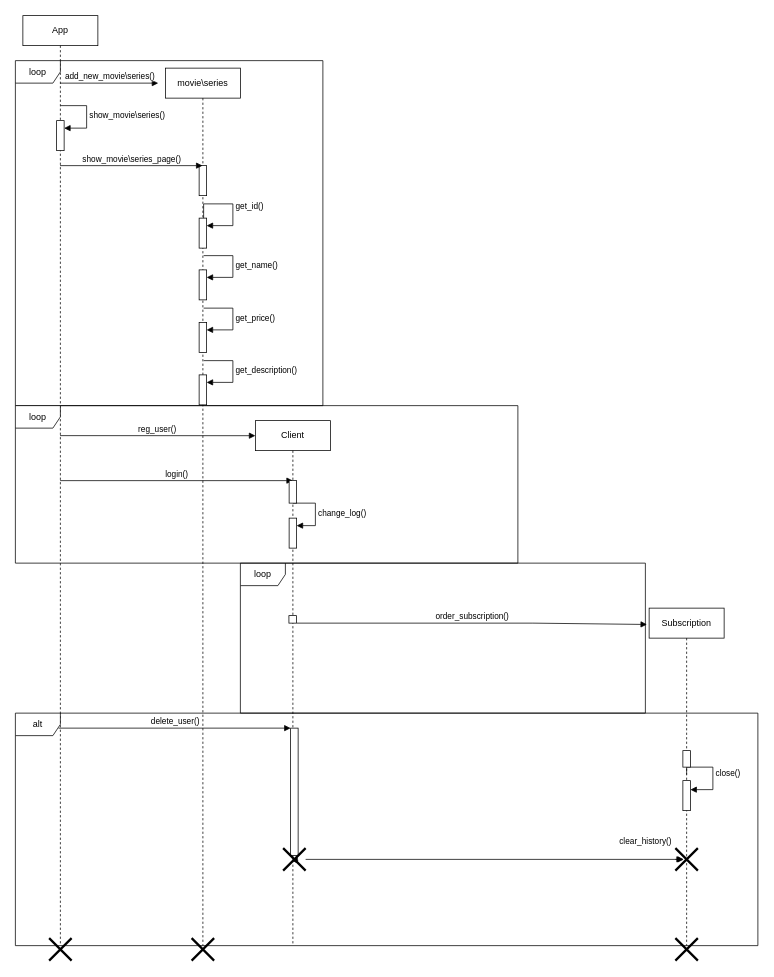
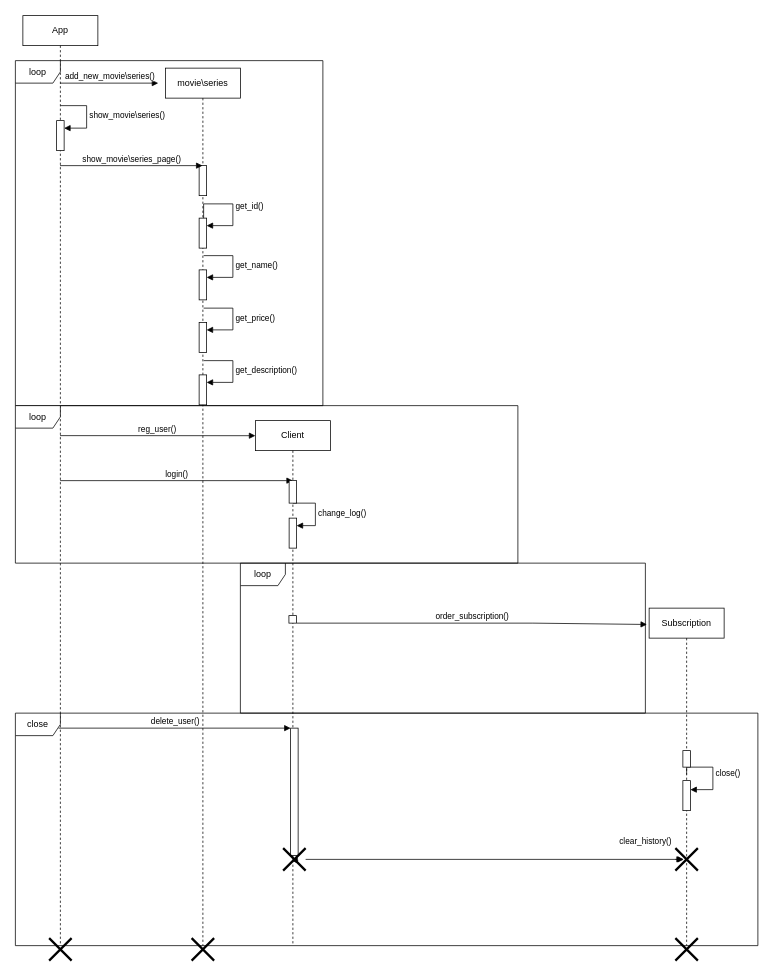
  <mxCell id="0" />
  <mxCell id="1" parent="0" />
  <mxCell id="2" value="App" style="shape=umlLifeline;perimeter=lifelinePerimeter;whiteSpace=wrap;html=1;container=1;dropTarget=0;collapsible=0;recursiveResize=0;outlineConnect=0;portConstraint=eastwest;newEdgeStyle={&quot;curved&quot;:0,&quot;rounded&quot;:0};" parent="1" vertex="1"><mxGeometry x="30" y="20" width="100" height="1240" as="geometry" /></mxCell>
  <mxCell id="3" value="" style="html=1;points=[[0,0,0,0,5],[0,1,0,0,-5],[1,0,0,0,5],[1,1,0,0,-5]];perimeter=orthogonalPerimeter;outlineConnect=0;targetShapes=umlLifeline;portConstraint=eastwest;newEdgeStyle={&quot;curved&quot;:0,&quot;rounded&quot;:0};" parent="2" vertex="1"><mxGeometry x="45" y="140" width="10" height="40" as="geometry" /></mxCell>
  <mxCell id="4" value="" style="shape=umlDestroy;whiteSpace=wrap;html=1;strokeWidth=3;targetShapes=umlLifeline;" parent="2" vertex="1"><mxGeometry x="35" y="1230" width="30" height="30" as="geometry" /></mxCell>
  <mxCell id="5" value="movie\series" style="shape=umlLifeline;perimeter=lifelinePerimeter;whiteSpace=wrap;html=1;container=1;dropTarget=0;collapsible=0;recursiveResize=0;outlineConnect=0;portConstraint=eastwest;newEdgeStyle={&quot;curved&quot;:0,&quot;rounded&quot;:0};" parent="1" vertex="1"><mxGeometry x="220" y="90" width="100" height="1170" as="geometry" /></mxCell>
  <mxCell id="6" value="" style="html=1;points=[[0,0,0,0,5],[0,1,0,0,-5],[1,0,0,0,5],[1,1,0,0,-5]];perimeter=orthogonalPerimeter;outlineConnect=0;targetShapes=umlLifeline;portConstraint=eastwest;newEdgeStyle={&quot;curved&quot;:0,&quot;rounded&quot;:0};" parent="5" vertex="1"><mxGeometry x="45" y="200" width="10" height="40" as="geometry" /></mxCell>
  <mxCell id="7" value="get_id()" style="html=1;align=left;spacingLeft=2;endArrow=block;rounded=0;edgeStyle=orthogonalEdgeStyle;curved=0;rounded=0;" parent="5" target="6" edge="1"><mxGeometry relative="1" as="geometry"><mxPoint x="51" y="200" as="sourcePoint" /><Array as="points"><mxPoint x="90" y="181" /><mxPoint x="90" y="210" /></Array></mxGeometry></mxCell>
  <mxCell id="8" value="" style="html=1;points=[[0,0,0,0,5],[0,1,0,0,-5],[1,0,0,0,5],[1,1,0,0,-5]];perimeter=orthogonalPerimeter;outlineConnect=0;targetShapes=umlLifeline;portConstraint=eastwest;newEdgeStyle={&quot;curved&quot;:0,&quot;rounded&quot;:0};" parent="5" vertex="1"><mxGeometry x="45" y="130" width="10" height="40" as="geometry" /></mxCell>
  <mxCell id="9" value="" style="html=1;points=[[0,0,0,0,5],[0,1,0,0,-5],[1,0,0,0,5],[1,1,0,0,-5]];perimeter=orthogonalPerimeter;outlineConnect=0;targetShapes=umlLifeline;portConstraint=eastwest;newEdgeStyle={&quot;curved&quot;:0,&quot;rounded&quot;:0};" parent="5" vertex="1"><mxGeometry x="45" y="269" width="10" height="40" as="geometry" /></mxCell>
  <mxCell id="10" value="get_name()" style="html=1;align=left;spacingLeft=2;endArrow=block;rounded=0;edgeStyle=orthogonalEdgeStyle;curved=0;rounded=0;exitX=0.51;exitY=0.115;exitDx=0;exitDy=0;exitPerimeter=0;" parent="5" target="9" edge="1"><mxGeometry relative="1" as="geometry"><mxPoint x="51" y="250" as="sourcePoint" /><Array as="points"><mxPoint x="90" y="250" /><mxPoint x="90" y="279" /></Array></mxGeometry></mxCell>
  <mxCell id="11" value="" style="html=1;points=[[0,0,0,0,5],[0,1,0,0,-5],[1,0,0,0,5],[1,1,0,0,-5]];perimeter=orthogonalPerimeter;outlineConnect=0;targetShapes=umlLifeline;portConstraint=eastwest;newEdgeStyle={&quot;curved&quot;:0,&quot;rounded&quot;:0};" parent="5" vertex="1"><mxGeometry x="45" y="339" width="10" height="40" as="geometry" /></mxCell>
  <mxCell id="12" value="get_price()" style="html=1;align=left;spacingLeft=2;endArrow=block;rounded=0;edgeStyle=orthogonalEdgeStyle;curved=0;rounded=0;exitX=0.51;exitY=0.115;exitDx=0;exitDy=0;exitPerimeter=0;" parent="5" target="11" edge="1"><mxGeometry relative="1" as="geometry"><mxPoint x="51" y="320" as="sourcePoint" /><Array as="points"><mxPoint x="90" y="320" /><mxPoint x="90" y="349" /></Array></mxGeometry></mxCell>
  <mxCell id="13" value="" style="html=1;points=[[0,0,0,0,5],[0,1,0,0,-5],[1,0,0,0,5],[1,1,0,0,-5]];perimeter=orthogonalPerimeter;outlineConnect=0;targetShapes=umlLifeline;portConstraint=eastwest;newEdgeStyle={&quot;curved&quot;:0,&quot;rounded&quot;:0};" parent="5" vertex="1"><mxGeometry x="45" y="409" width="10" height="40" as="geometry" /></mxCell>
  <mxCell id="14" value="get_description()" style="html=1;align=left;spacingLeft=2;endArrow=block;rounded=0;edgeStyle=orthogonalEdgeStyle;curved=0;rounded=0;exitX=0.51;exitY=0.115;exitDx=0;exitDy=0;exitPerimeter=0;" parent="5" target="13" edge="1"><mxGeometry relative="1" as="geometry"><mxPoint x="51" y="390" as="sourcePoint" /><Array as="points"><mxPoint x="90.0" y="390" /><mxPoint x="90.0" y="419" /></Array></mxGeometry></mxCell>
  <mxCell id="15" value="" style="shape=umlDestroy;whiteSpace=wrap;html=1;strokeWidth=3;targetShapes=umlLifeline;" parent="5" vertex="1"><mxGeometry x="35" y="1160" width="30" height="30" as="geometry" /></mxCell>
  <mxCell id="16" value="Client" style="shape=umlLifeline;perimeter=lifelinePerimeter;whiteSpace=wrap;html=1;container=1;dropTarget=0;collapsible=0;recursiveResize=0;outlineConnect=0;portConstraint=eastwest;newEdgeStyle={&quot;curved&quot;:0,&quot;rounded&quot;:0};" parent="1" vertex="1"><mxGeometry x="340" y="560" width="100" height="700" as="geometry" /></mxCell>
  <mxCell id="17" value="" style="html=1;points=[[0,0,0,0,5],[0,1,0,0,-5],[1,0,0,0,5],[1,1,0,0,-5]];perimeter=orthogonalPerimeter;outlineConnect=0;targetShapes=umlLifeline;portConstraint=eastwest;newEdgeStyle={&quot;curved&quot;:0,&quot;rounded&quot;:0};" parent="16" vertex="1"><mxGeometry x="45" y="130" width="10" height="40" as="geometry" /></mxCell>
  <mxCell id="18" value="change_log()" style="html=1;align=left;spacingLeft=2;endArrow=block;rounded=0;edgeStyle=orthogonalEdgeStyle;curved=0;rounded=0;" parent="16" target="17" edge="1"><mxGeometry relative="1" as="geometry"><mxPoint x="50" y="110" as="sourcePoint" /><Array as="points"><mxPoint x="80" y="140" /></Array></mxGeometry></mxCell>
  <mxCell id="19" style="edgeStyle=orthogonalEdgeStyle;rounded=0;orthogonalLoop=1;jettySize=auto;html=1;curved=0;exitX=1;exitY=0;exitDx=0;exitDy=5;exitPerimeter=0;" parent="16" source="21" target="21" edge="1"><mxGeometry relative="1" as="geometry" /></mxCell>
  <mxCell id="20" value="" style="html=1;verticalAlign=bottom;endArrow=block;curved=0;rounded=0;entryX=0;entryY=0.017;entryDx=0;entryDy=0;entryPerimeter=0;" parent="16" target="21" edge="1"><mxGeometry width="80" relative="1" as="geometry"><mxPoint x="47.73" y="265" as="sourcePoint" /><mxPoint x="557.73" y="265.4" as="targetPoint" /></mxGeometry></mxCell>
  <mxCell id="21" value="" style="html=1;points=[[0,0,0,0,5],[0,1,0,0,-5],[1,0,0,0,5],[1,1,0,0,-5]];perimeter=orthogonalPerimeter;outlineConnect=0;targetShapes=umlLifeline;portConstraint=eastwest;newEdgeStyle={&quot;curved&quot;:0,&quot;rounded&quot;:0};" parent="16" vertex="1"><mxGeometry x="44.73" y="260" width="10" height="10" as="geometry" /></mxCell>
  <mxCell id="22" value="Subscription" style="shape=umlLifeline;perimeter=lifelinePerimeter;whiteSpace=wrap;html=1;container=1;dropTarget=0;collapsible=0;recursiveResize=0;outlineConnect=0;portConstraint=eastwest;newEdgeStyle={&quot;curved&quot;:0,&quot;rounded&quot;:0};" parent="1" vertex="1"><mxGeometry x="865" y="810" width="100" height="450" as="geometry" /></mxCell>
  <mxCell id="23" value="close()" style="html=1;align=left;spacingLeft=2;endArrow=block;rounded=0;edgeStyle=orthogonalEdgeStyle;curved=0;rounded=0;" parent="22" edge="1"><mxGeometry relative="1" as="geometry"><mxPoint x="50.0" y="222.03" as="sourcePoint" /><Array as="points"><mxPoint x="50" y="212.03" /><mxPoint x="85" y="212.03" /><mxPoint x="85" y="242.03" /></Array><mxPoint x="55" y="242.048" as="targetPoint" /></mxGeometry></mxCell>
  <mxCell id="24" value="" style="html=1;points=[[0,0,0,0,5],[0,1,0,0,-5],[1,0,0,0,5],[1,1,0,0,-5]];perimeter=orthogonalPerimeter;outlineConnect=0;targetShapes=umlLifeline;portConstraint=eastwest;newEdgeStyle={&quot;curved&quot;:0,&quot;rounded&quot;:0};" parent="22" vertex="1"><mxGeometry x="45" y="190" width="10" height="22" as="geometry" /></mxCell>
  <mxCell id="25" value="" style="html=1;points=[[0,0,0,0,5],[0,1,0,0,-5],[1,0,0,0,5],[1,1,0,0,-5]];perimeter=orthogonalPerimeter;outlineConnect=0;targetShapes=umlLifeline;portConstraint=eastwest;newEdgeStyle={&quot;curved&quot;:0,&quot;rounded&quot;:0};" parent="22" vertex="1"><mxGeometry x="45" y="230.0" width="10" height="40" as="geometry" /></mxCell>
  <mxCell id="26" value="" style="shape=umlDestroy;whiteSpace=wrap;html=1;strokeWidth=3;targetShapes=umlLifeline;" parent="22" vertex="1"><mxGeometry x="35" y="440" width="30" height="30" as="geometry" /></mxCell>
  <mxCell id="27" value="add_new_movie\series()" style="html=1;verticalAlign=bottom;endArrow=block;curved=0;rounded=0;" parent="1" source="2" edge="1"><mxGeometry width="80" relative="1" as="geometry"><mxPoint x="90" y="110" as="sourcePoint" /><mxPoint x="210.5" y="110" as="targetPoint" /></mxGeometry></mxCell>
  <mxCell id="28" value="reg_user()" style="html=1;verticalAlign=bottom;endArrow=block;curved=0;rounded=0;entryX=0;entryY=0.067;entryDx=0;entryDy=0;entryPerimeter=0;" parent="1" edge="1"><mxGeometry width="80" relative="1" as="geometry"><mxPoint x="79.5" y="580" as="sourcePoint" /><mxPoint x="340" y="580.1" as="targetPoint" /></mxGeometry></mxCell>
  <mxCell id="29" value="loop" style="shape=umlFrame;whiteSpace=wrap;html=1;pointerEvents=0;" parent="1" vertex="1"><mxGeometry x="20" y="80" width="410" height="460" as="geometry" /></mxCell>
  <mxCell id="30" value="order_subscription()" style="html=1;verticalAlign=bottom;endArrow=block;curved=0;rounded=0;entryX=1.004;entryY=0.409;entryDx=0;entryDy=0;entryPerimeter=0;" parent="1" edge="1" target="31"><mxGeometry width="80" relative="1" as="geometry"><mxPoint x="395" y="830" as="sourcePoint" /><mxPoint x="898" y="830.4" as="targetPoint" /><Array as="points"><mxPoint x="710" y="830" /></Array></mxGeometry></mxCell>
  <mxCell id="31" value="loop" style="shape=umlFrame;whiteSpace=wrap;html=1;pointerEvents=0;" parent="1" vertex="1"><mxGeometry x="320" y="750" width="540" height="200" as="geometry" /></mxCell>
  <mxCell id="32" value="loop" style="shape=umlFrame;whiteSpace=wrap;html=1;pointerEvents=0;" parent="1" vertex="1"><mxGeometry x="20" y="540" width="670" height="210" as="geometry" /></mxCell>
  <mxCell id="33" value="show_movie\series_page()" style="html=1;verticalAlign=bottom;endArrow=block;curved=0;rounded=0;" parent="1" target="5" edge="1"><mxGeometry width="80" relative="1" as="geometry"><mxPoint x="79.5" y="220" as="sourcePoint" /><mxPoint x="190" y="220" as="targetPoint" /></mxGeometry></mxCell>
  <mxCell id="34" value="show_movie\series()" style="html=1;align=left;spacingLeft=2;endArrow=block;rounded=0;edgeStyle=orthogonalEdgeStyle;curved=0;rounded=0;" parent="1" target="3" edge="1"><mxGeometry relative="1" as="geometry"><mxPoint x="80" y="140" as="sourcePoint" /><Array as="points"><mxPoint x="115" y="170" /></Array></mxGeometry></mxCell>
  <mxCell id="35" value="login()" style="html=1;verticalAlign=bottom;endArrow=block;curved=0;rounded=0;" parent="1" edge="1"><mxGeometry width="80" relative="1" as="geometry"><mxPoint x="79.63" y="640" as="sourcePoint" /><mxPoint x="390" y="640" as="targetPoint" /></mxGeometry></mxCell>
  <mxCell id="36" value="delete_user()" style="html=1;verticalAlign=bottom;endArrow=block;curved=0;rounded=0;" parent="1" edge="1"><mxGeometry width="80" relative="1" as="geometry"><mxPoint x="77.5" y="970" as="sourcePoint" /><mxPoint x="387" y="970" as="targetPoint" /></mxGeometry></mxCell>
- <mxCell id="37" value="alt" style="shape=umlFrame;whiteSpace=wrap;html=1;pointerEvents=0;" parent="1" vertex="1"><mxGeometry x="20" y="950" width="990" height="310" as="geometry" /></mxCell>
+ <mxCell id="37" value="close" style="shape=umlFrame;whiteSpace=wrap;html=1;pointerEvents=0;" parent="1" vertex="1"><mxGeometry x="20" y="950" width="990" height="310" as="geometry" /></mxCell>
  <mxCell id="38" value="clear_history()" style="html=1;verticalAlign=bottom;endArrow=block;curved=0;rounded=0;" parent="1" edge="1" source="44"><mxGeometry x="-1" y="43" width="80" relative="1" as="geometry"><mxPoint x="397.167" y="1146.26" as="sourcePoint" /><mxPoint x="910" y="1145" as="targetPoint" /><mxPoint x="-40" y="28" as="offset" /></mxGeometry></mxCell>
  <mxCell id="39" value="" style="html=1;points=[[0,0,0,0,5],[0,1,0,0,-5],[1,0,0,0,5],[1,1,0,0,-5]];perimeter=orthogonalPerimeter;outlineConnect=0;targetShapes=umlLifeline;portConstraint=eastwest;newEdgeStyle={&quot;curved&quot;:0,&quot;rounded&quot;:0};" parent="1" vertex="1"><mxGeometry x="387" y="970" width="10" height="170" as="geometry" /></mxCell>
  <mxCell id="40" value="" style="html=1;points=[[0,0,0,0,5],[0,1,0,0,-5],[1,0,0,0,5],[1,1,0,0,-5]];perimeter=orthogonalPerimeter;outlineConnect=0;targetShapes=umlLifeline;portConstraint=eastwest;newEdgeStyle={&quot;curved&quot;:0,&quot;rounded&quot;:0};" parent="1" vertex="1"><mxGeometry x="385" y="640" width="10" height="30" as="geometry" /></mxCell>
  <mxCell id="41" value="" style="html=1;verticalAlign=bottom;endArrow=block;curved=0;rounded=0;entryX=0.361;entryY=0.542;entryDx=0;entryDy=0;entryPerimeter=0;" edge="1" parent="1" target="42"><mxGeometry width="80" relative="1" as="geometry"><mxPoint x="397.167" y="1146.26" as="sourcePoint" /><mxPoint x="956" y="1146" as="targetPoint" /></mxGeometry></mxCell>
  <mxCell id="42" value="" style="shape=umlDestroy;whiteSpace=wrap;html=1;strokeWidth=3;targetShapes=umlLifeline;" parent="1" vertex="1"><mxGeometry x="377" y="1130" width="30" height="30" as="geometry" /></mxCell>
  <mxCell id="43" value="" style="html=1;verticalAlign=bottom;endArrow=block;curved=0;rounded=0;entryX=0.378;entryY=0.5;entryDx=0;entryDy=0;entryPerimeter=0;" edge="1" parent="1" source="42" target="44"><mxGeometry width="80" relative="1" as="geometry"><mxPoint x="407" y="1145" as="sourcePoint" /><mxPoint x="910" y="1145" as="targetPoint" /></mxGeometry></mxCell>
  <mxCell id="44" value="" style="shape=umlDestroy;whiteSpace=wrap;html=1;strokeWidth=3;targetShapes=umlLifeline;" parent="1" vertex="1"><mxGeometry x="900" y="1130" width="30" height="30" as="geometry" /></mxCell>
